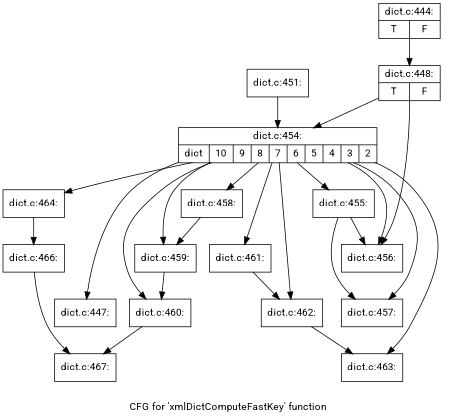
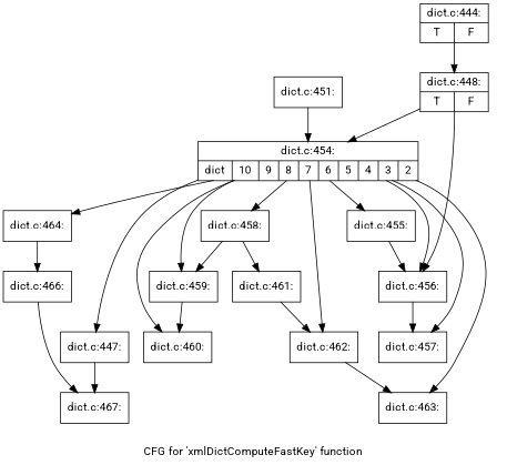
  digraph {
    fontname=Roboto
    label="CFG for 'xmlDictComputeFastKey' function"
    node [fontname=Roboto shape=record]
    edge [fontname=Roboto]
    n1 [label="{dict.c:444:|{<s0>T|<s1>F}}"]
    n2 [label="{dict.c:448:|{<s0>T|<s1>F}}"]
    n3 [label="{dict.c:447:}"]
    n4 [label="{dict.c:467:}"]
    n5 [label="{dict.c:454:|{<s0>dict|<s1>10|<s2>9|<s3>8|<s4>7|<s5>6|<s6>5|<s7>4|<s8>3|<s9>2}}"]
    n6 [label="{dict.c:456:}"]
    n7 [label="{dict.c:451:}"]
    n8 [label="{dict.c:464:}"]
    n9 [label="{dict.c:455:}"]
    n10 [label="{dict.c:457:}"]
    n11 [label="{dict.c:458:}"]
    n12 [label="{dict.c:459:}"]
    n13 [label="{dict.c:460:}"]
    n14 [label="{dict.c:461:}"]
    n15 [label="{dict.c:462:}"]
    n16 [label="{dict.c:463:}"]
    n17 [label="{dict.c:466:}"]
    n1 -> n2
    n2 -> n5
    n2 -> n6
-   n13 -> n4
+   n3 -> n4
    n5 -> n3
    n5 -> n6
    n5 -> n8
    n5 -> n9
    n5 -> n10
    n5 -> n11
    n5 -> n12
    n5 -> n13
-   n5 -> n14
+   n11 -> n14
    n5 -> n15
    n5 -> n16
-   n9 -> n10
+   n6 -> n10
    n7 -> n5
    n8 -> n17
    n9 -> n6
    n11 -> n12
    n12 -> n13
    n14 -> n15
    n15 -> n16
    n17 -> n4
  }
